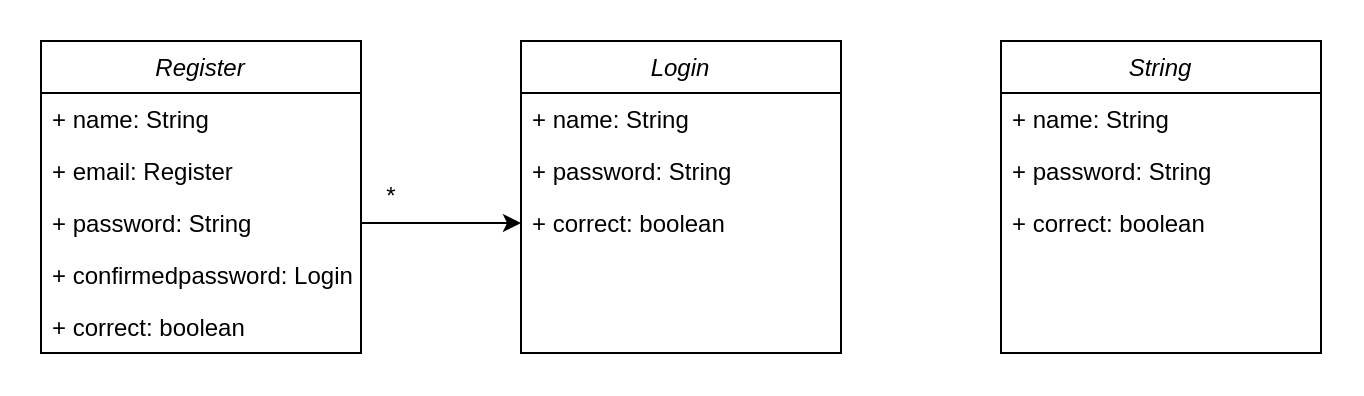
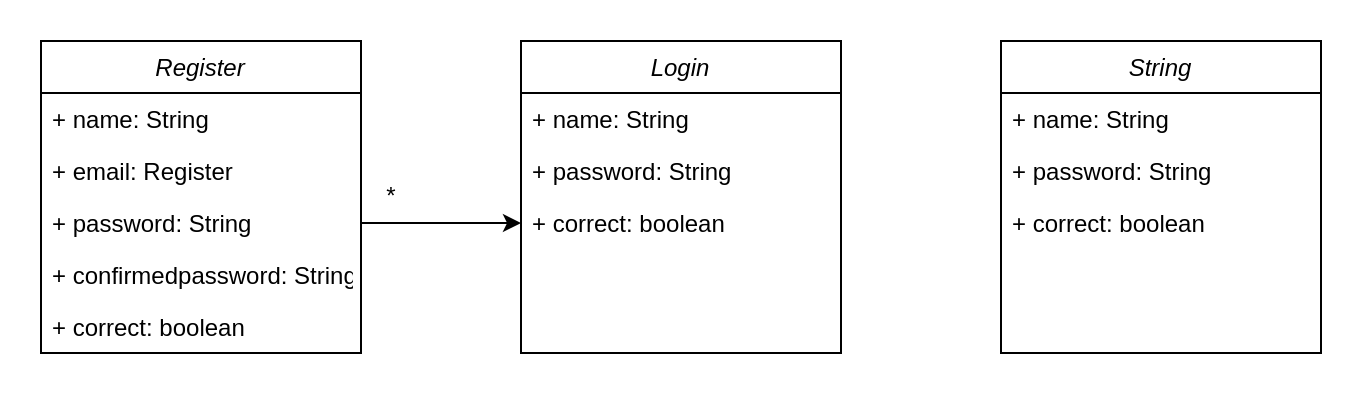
  <mxCell id="0" />
  <mxCell id="1" parent="0" />
  <mxCell id="2" value="Register" style="swimlane;fontStyle=2;align=center;verticalAlign=top;childLayout=stackLayout;horizontal=1;startSize=26;horizontalStack=0;resizeParent=1;resizeLast=0;collapsible=1;marginBottom=0;rounded=0;shadow=0;strokeWidth=1;" parent="1" vertex="1"><mxGeometry width="160" height="156" as="geometry" x="20" y="20"><mxRectangle x="230" y="140" width="160" height="26" as="alternateBounds" /></mxGeometry></mxCell>
  <mxCell id="3" value="+ name: String" style="text;align=left;verticalAlign=top;spacingLeft=4;spacingRight=4;overflow=hidden;rotatable=0;points=[[0,0.5],[1,0.5]];portConstraint=eastwest;" parent="2" vertex="1"><mxGeometry y="26" width="160" height="26" as="geometry" /></mxCell>
  <mxCell id="4" value="+ email: Register" style="text;align=left;verticalAlign=top;spacingLeft=4;spacingRight=4;overflow=hidden;rotatable=0;points=[[0,0.5],[1,0.5]];portConstraint=eastwest;rounded=0;shadow=0;html=0;" parent="2" vertex="1"><mxGeometry y="52" width="160" height="26" as="geometry" /></mxCell>
  <mxCell id="5" value="+ password: String" style="text;align=left;verticalAlign=top;spacingLeft=4;spacingRight=4;overflow=hidden;rotatable=0;points=[[0,0.5],[1,0.5]];portConstraint=eastwest;rounded=0;shadow=0;html=0;" vertex="1" parent="2"><mxGeometry y="78" width="160" height="26" as="geometry" /></mxCell>
- <mxCell id="6" value="+ confirmedpassword: Login" style="text;align=left;verticalAlign=top;spacingLeft=4;spacingRight=4;overflow=hidden;rotatable=0;points=[[0,0.5],[1,0.5]];portConstraint=eastwest;rounded=0;shadow=0;html=0;" vertex="1" parent="2"><mxGeometry y="104" width="160" height="26" as="geometry" /></mxCell>
+ <mxCell id="6" value="+ confirmedpassword: String" style="text;align=left;verticalAlign=top;spacingLeft=4;spacingRight=4;overflow=hidden;rotatable=0;points=[[0,0.5],[1,0.5]];portConstraint=eastwest;rounded=0;shadow=0;html=0;" vertex="1" parent="2"><mxGeometry y="104" width="160" height="26" as="geometry" /></mxCell>
  <mxCell id="7" value="+ correct: boolean" style="text;align=left;verticalAlign=top;spacingLeft=4;spacingRight=4;overflow=hidden;rotatable=0;points=[[0,0.5],[1,0.5]];portConstraint=eastwest;rounded=0;shadow=0;html=0;" vertex="1" parent="2"><mxGeometry y="130" width="160" height="26" as="geometry" /></mxCell>
  <mxCell id="8" value="*" style="text;html=1;align=center;verticalAlign=middle;resizable=0;points=[];autosize=1;strokeColor=none;fillColor=none;" vertex="1" parent="1"><mxGeometry x="180" y="83" width="30" height="30" as="geometry" /></mxCell>
  <mxCell id="9" value="Login" style="swimlane;fontStyle=2;align=center;verticalAlign=top;childLayout=stackLayout;horizontal=1;startSize=26;horizontalStack=0;resizeParent=1;resizeLast=0;collapsible=1;marginBottom=0;rounded=0;shadow=0;strokeWidth=1;" vertex="1" parent="1"><mxGeometry x="260" width="160" height="156" as="geometry" y="20"><mxRectangle x="230" y="140" width="160" height="26" as="alternateBounds" /></mxGeometry></mxCell>
  <mxCell id="10" value="+ name: String" style="text;align=left;verticalAlign=top;spacingLeft=4;spacingRight=4;overflow=hidden;rotatable=0;points=[[0,0.5],[1,0.5]];portConstraint=eastwest;" vertex="1" parent="9"><mxGeometry y="26" width="160" height="26" as="geometry" /></mxCell>
  <mxCell id="11" value="+ password: String" style="text;align=left;verticalAlign=top;spacingLeft=4;spacingRight=4;overflow=hidden;rotatable=0;points=[[0,0.5],[1,0.5]];portConstraint=eastwest;rounded=0;shadow=0;html=0;" vertex="1" parent="9"><mxGeometry y="52" width="160" height="26" as="geometry" /></mxCell>
  <mxCell id="12" value="+ correct: boolean" style="text;align=left;verticalAlign=top;spacingLeft=4;spacingRight=4;overflow=hidden;rotatable=0;points=[[0,0.5],[1,0.5]];portConstraint=eastwest;rounded=0;shadow=0;html=0;" vertex="1" parent="9"><mxGeometry y="78" width="160" height="26" as="geometry" /></mxCell>
  <mxCell id="13" style="edgeStyle=orthogonalEdgeStyle;rounded=0;orthogonalLoop=1;jettySize=auto;html=1;entryX=0;entryY=0.5;entryDx=0;entryDy=0;" edge="1" parent="1" source="5" target="12"><mxGeometry relative="1" as="geometry" /></mxCell>
  <mxCell id="14" value="String" style="swimlane;fontStyle=2;align=center;verticalAlign=top;childLayout=stackLayout;horizontal=1;startSize=26;horizontalStack=0;resizeParent=1;resizeLast=0;collapsible=1;marginBottom=0;rounded=0;shadow=0;strokeWidth=1;" vertex="1" parent="1"><mxGeometry x="500" width="160" height="156" as="geometry" y="20"><mxRectangle x="230" y="140" width="160" height="26" as="alternateBounds" /></mxGeometry></mxCell>
  <mxCell id="15" value="+ name: String" style="text;align=left;verticalAlign=top;spacingLeft=4;spacingRight=4;overflow=hidden;rotatable=0;points=[[0,0.5],[1,0.5]];portConstraint=eastwest;" vertex="1" parent="14"><mxGeometry y="26" width="160" height="26" as="geometry" /></mxCell>
  <mxCell id="16" value="+ password: String" style="text;align=left;verticalAlign=top;spacingLeft=4;spacingRight=4;overflow=hidden;rotatable=0;points=[[0,0.5],[1,0.5]];portConstraint=eastwest;rounded=0;shadow=0;html=0;" vertex="1" parent="14"><mxGeometry y="52" width="160" height="26" as="geometry" /></mxCell>
  <mxCell id="17" value="+ correct: boolean" style="text;align=left;verticalAlign=top;spacingLeft=4;spacingRight=4;overflow=hidden;rotatable=0;points=[[0,0.5],[1,0.5]];portConstraint=eastwest;rounded=0;shadow=0;html=0;" vertex="1" parent="14"><mxGeometry y="78" width="160" height="26" as="geometry" /></mxCell>
